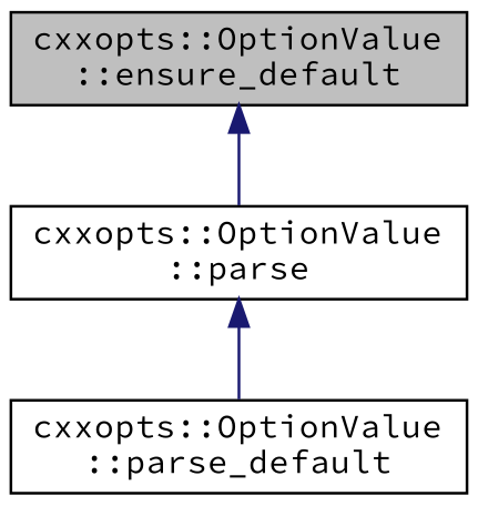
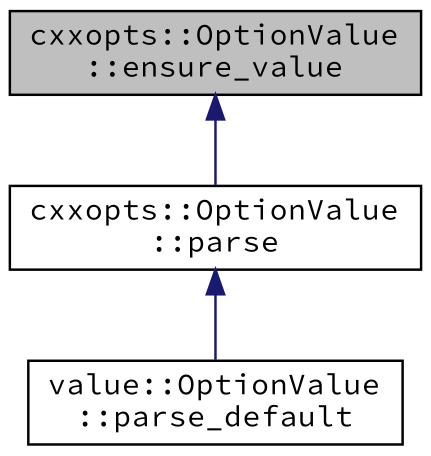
  digraph {
    fontname="Source Code Pro"
    rankdir=TB
    node [color=black fillcolor=white fontname="Source Code Pro" fontsize=12 shape=record style=filled]
    edge [color=midnightblue dir=back fontname="Source Code Pro" fontsize=12 labelfontname=Helvetica labelfontsize=12 style=solid]
-   n1 [fillcolor=grey75 fontcolor=black height=0.2 label="cxxopts::OptionValue\l::ensure_default" width=0.4]
+   n1 [fillcolor=grey75 fontcolor=black height=0.2 label="cxxopts::OptionValue\l::ensure_value" width=0.4]
    n2 [height=0.2 label="cxxopts::OptionValue\l::parse" width=0.4]
-   n3 [height=0.2 label="cxxopts::OptionValue\l::parse_default" width=0.4]
+   n3 [height=0.2 label="value::OptionValue\l::parse_default" width=0.4]
    n1 -> n2
    n2 -> n3
  }
